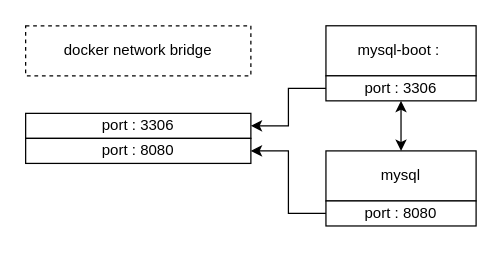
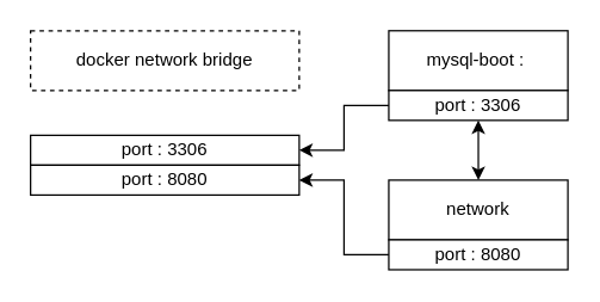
  <mxCell id="0" />
  <mxCell id="1" parent="0" />
  <mxCell id="2" value="" style="group" vertex="1" connectable="0" parent="1"><mxGeometry x="20" y="20" width="360" height="160" as="geometry" /></mxCell>
  <mxCell id="3" value="docker network bridge" style="rounded=0;whiteSpace=wrap;html=1;dashed=1;" vertex="1" parent="2"><mxGeometry width="180" height="40" as="geometry" /></mxCell>
  <mxCell id="4" value="mysql-boot :&amp;nbsp;" style="rounded=0;whiteSpace=wrap;html=1;" vertex="1" parent="2"><mxGeometry x="240" width="120" height="40" as="geometry" /></mxCell>
- <mxCell id="5" value="mysql" style="rounded=0;whiteSpace=wrap;html=1;" vertex="1" parent="2"><mxGeometry x="240" y="100" width="120" height="40" as="geometry" /></mxCell>
+ <mxCell id="5" value="network" style="rounded=0;whiteSpace=wrap;html=1;" vertex="1" parent="2"><mxGeometry x="240" y="100" width="120" height="40" as="geometry" /></mxCell>
  <mxCell id="6" value="port : 3306" style="rounded=0;whiteSpace=wrap;html=1;" vertex="1" parent="2"><mxGeometry y="70" width="180" height="20" as="geometry" /></mxCell>
  <mxCell id="7" value="port : 8080" style="rounded=0;whiteSpace=wrap;html=1;" vertex="1" parent="2"><mxGeometry y="90" width="180" height="20" as="geometry" /></mxCell>
  <mxCell id="8" style="edgeStyle=orthogonalEdgeStyle;rounded=0;orthogonalLoop=1;jettySize=auto;html=1;entryX=1;entryY=0.5;entryDx=0;entryDy=0;" edge="1" parent="2" source="9" target="7"><mxGeometry relative="1" as="geometry" /></mxCell>
  <mxCell id="9" value="port : 8080" style="rounded=0;whiteSpace=wrap;html=1;" vertex="1" parent="2"><mxGeometry x="240" y="140" width="120" height="20" as="geometry" /></mxCell>
  <mxCell id="10" style="edgeStyle=orthogonalEdgeStyle;rounded=0;orthogonalLoop=1;jettySize=auto;html=1;entryX=1;entryY=0.5;entryDx=0;entryDy=0;" edge="1" parent="2" source="11" target="6"><mxGeometry relative="1" as="geometry" /></mxCell>
  <mxCell id="11" value="port : 3306" style="rounded=0;whiteSpace=wrap;html=1;" vertex="1" parent="2"><mxGeometry x="240" y="40" width="120" height="20" as="geometry" /></mxCell>
  <mxCell id="12" value="" style="endArrow=classic;startArrow=classic;html=1;rounded=0;entryX=0.5;entryY=1;entryDx=0;entryDy=0;exitX=0.5;exitY=0;exitDx=0;exitDy=0;" edge="1" parent="2" source="5" target="11"><mxGeometry width="50" height="50" relative="1" as="geometry"><mxPoint x="231" y="120" as="sourcePoint" /><mxPoint x="281" y="70" as="targetPoint" /></mxGeometry></mxCell>
